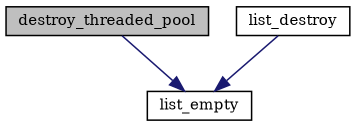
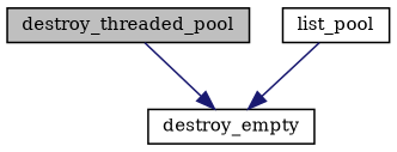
  digraph {
    fontname="DejaVu Serif"
    rankdir=TB
    node [color=black fillcolor=white fontname="DejaVu Serif" fontsize=10 shape=record style=filled]
    edge [color=midnightblue fontname="DejaVu Serif" fontsize=10 labelfontname=Helvetica labelfontsize=10 style=solid]
    n1 [fillcolor=grey75 fontcolor=black height=0.2 label=destroy_threaded_pool width=0.4]
-   n2 [height=0.2 label=list_empty width=0.4]
-   n3 [height=0.2 label=list_destroy width=0.4]
+   n2 [height=0.2 label=destroy_empty width=0.4]
+   n3 [height=0.2 label=list_pool width=0.4]
    n1 -> n2
    n3 -> n2
  }
